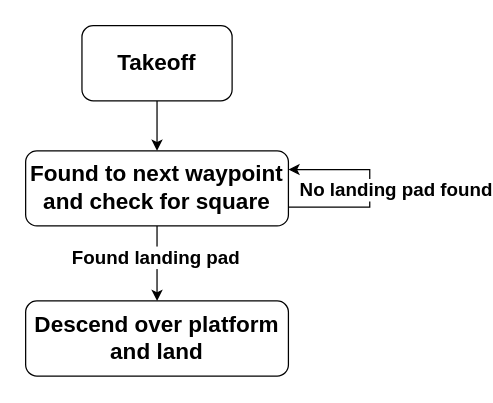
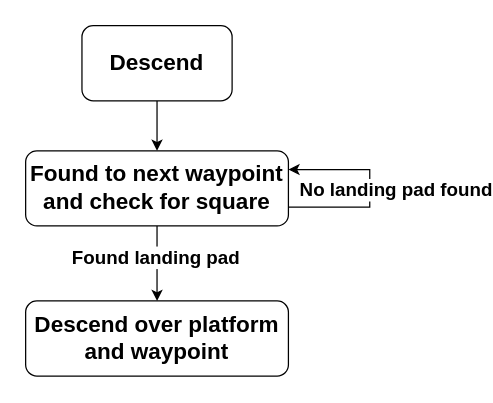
  <mxCell id="0" />
  <mxCell id="1" parent="0" />
  <mxCell id="2" value="" style="edgeStyle=orthogonalEdgeStyle;rounded=0;orthogonalLoop=1;jettySize=auto;html=1;entryX=0.5;entryY=0;entryDx=0;entryDy=0;" edge="1" parent="1" source="4" target="7"><mxGeometry relative="1" as="geometry"><mxPoint x="120" y="240" as="targetPoint" /></mxGeometry></mxCell>
  <mxCell id="3" value="&lt;font style=&quot;font-size: 15px;&quot;&gt;&lt;b&gt;Found landing pad&lt;/b&gt;&lt;/font&gt;" style="edgeLabel;html=1;align=center;verticalAlign=middle;resizable=0;points=[];" vertex="1" connectable="0" parent="2"><mxGeometry x="-0.2" y="-2" relative="1" as="geometry"><mxPoint as="offset" /></mxGeometry></mxCell>
  <mxCell id="4" value="&lt;font style=&quot;font-size: 18px;&quot;&gt;&lt;b&gt;Found to next waypoint and check for square&lt;/b&gt;&lt;/font&gt;" style="rounded=1;whiteSpace=wrap;html=1;" vertex="1" parent="1"><mxGeometry x="20" y="120" width="210" height="60" as="geometry" /></mxCell>
  <mxCell id="5" value="" style="edgeStyle=orthogonalEdgeStyle;rounded=0;orthogonalLoop=1;jettySize=auto;html=1;" edge="1" parent="1" source="6" target="4"><mxGeometry relative="1" as="geometry" /></mxCell>
- <mxCell id="6" value="&lt;font style=&quot;font-size: 18px;&quot;&gt;&lt;b&gt;Takeoff&lt;/b&gt;&lt;/font&gt;" style="rounded=1;whiteSpace=wrap;html=1;" vertex="1" parent="1"><mxGeometry x="65" y="20" width="120" height="60" as="geometry" /></mxCell>
- <mxCell id="7" value="&lt;b style=&quot;font-size: 18px;&quot;&gt;Descend over platform and land&lt;/b&gt;" style="rounded=1;whiteSpace=wrap;html=1;" vertex="1" parent="1"><mxGeometry x="20" y="240" width="210" height="60" as="geometry" /></mxCell>
+ <mxCell id="6" value="&lt;font style=&quot;font-size: 18px;&quot;&gt;&lt;b&gt;Descend&lt;/b&gt;&lt;/font&gt;" style="rounded=1;whiteSpace=wrap;html=1;" vertex="1" parent="1"><mxGeometry x="65" y="20" width="120" height="60" as="geometry" /></mxCell>
+ <mxCell id="7" value="&lt;b style=&quot;font-size: 18px;&quot;&gt;Descend over platform and waypoint&lt;/b&gt;" style="rounded=1;whiteSpace=wrap;html=1;" vertex="1" parent="1"><mxGeometry x="20" y="240" width="210" height="60" as="geometry" /></mxCell>
  <mxCell id="8" value="" style="endArrow=classic;html=1;rounded=0;exitX=1;exitY=0.75;exitDx=0;exitDy=0;entryX=1;entryY=0.25;entryDx=0;entryDy=0;" edge="1" parent="1" source="4" target="4"><mxGeometry width="50" height="50" relative="1" as="geometry"><mxPoint x="335" y="120" as="sourcePoint" /><mxPoint x="335" y="100" as="targetPoint" /><Array as="points"><mxPoint x="295" y="165" /><mxPoint x="295" y="135" /></Array></mxGeometry></mxCell>
  <mxCell id="9" value="&lt;font style=&quot;font-size: 15px;&quot;&gt;&lt;b&gt;No landing pad found&lt;/b&gt;&lt;/font&gt;" style="edgeLabel;html=1;align=center;verticalAlign=middle;resizable=0;points=[];" vertex="1" connectable="0" parent="8"><mxGeometry x="-0.575" y="-2" relative="1" as="geometry"><mxPoint x="51" y="-17" as="offset" /></mxGeometry></mxCell>
